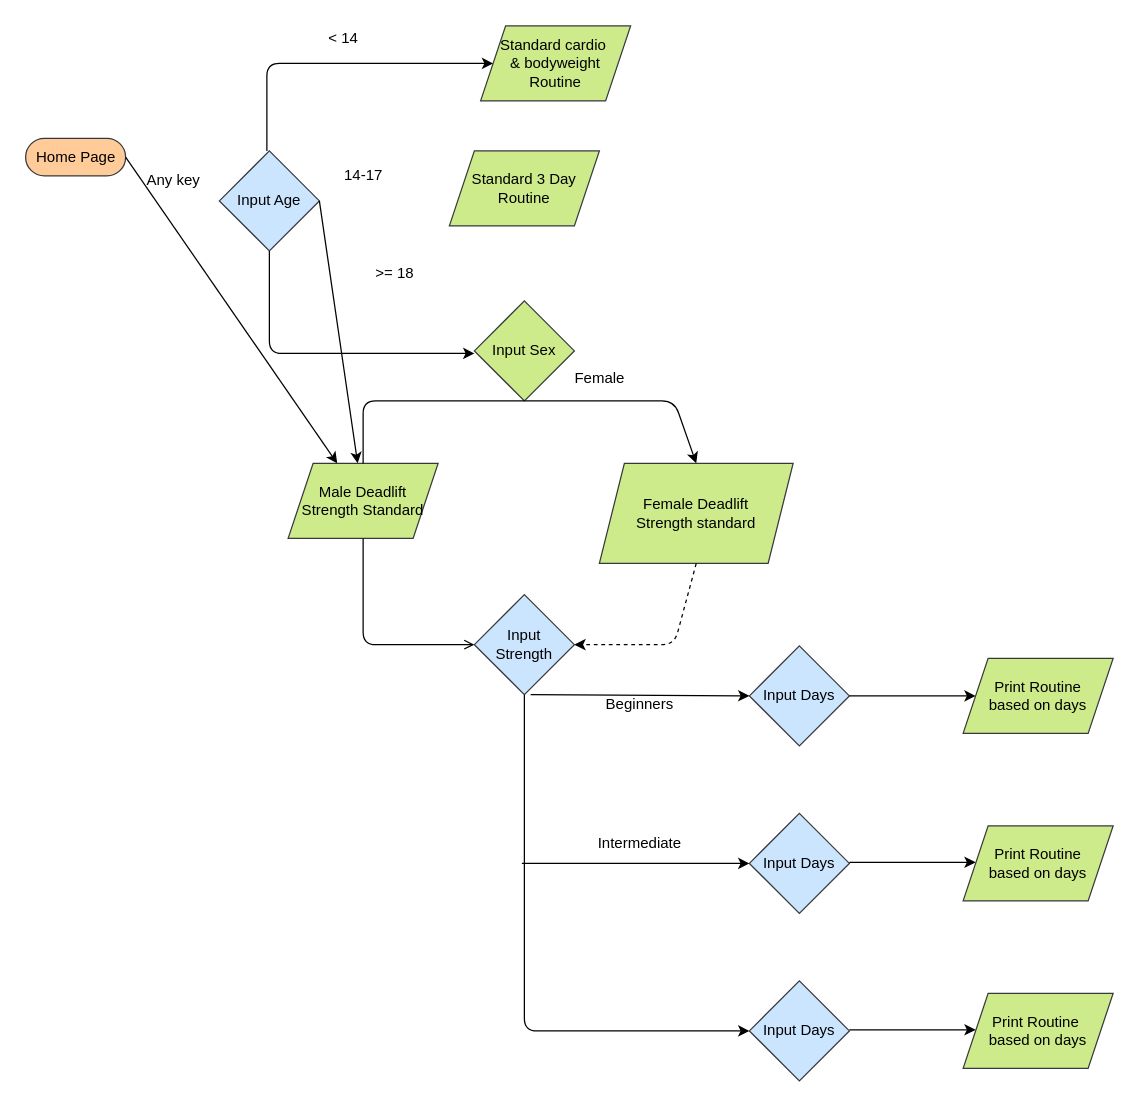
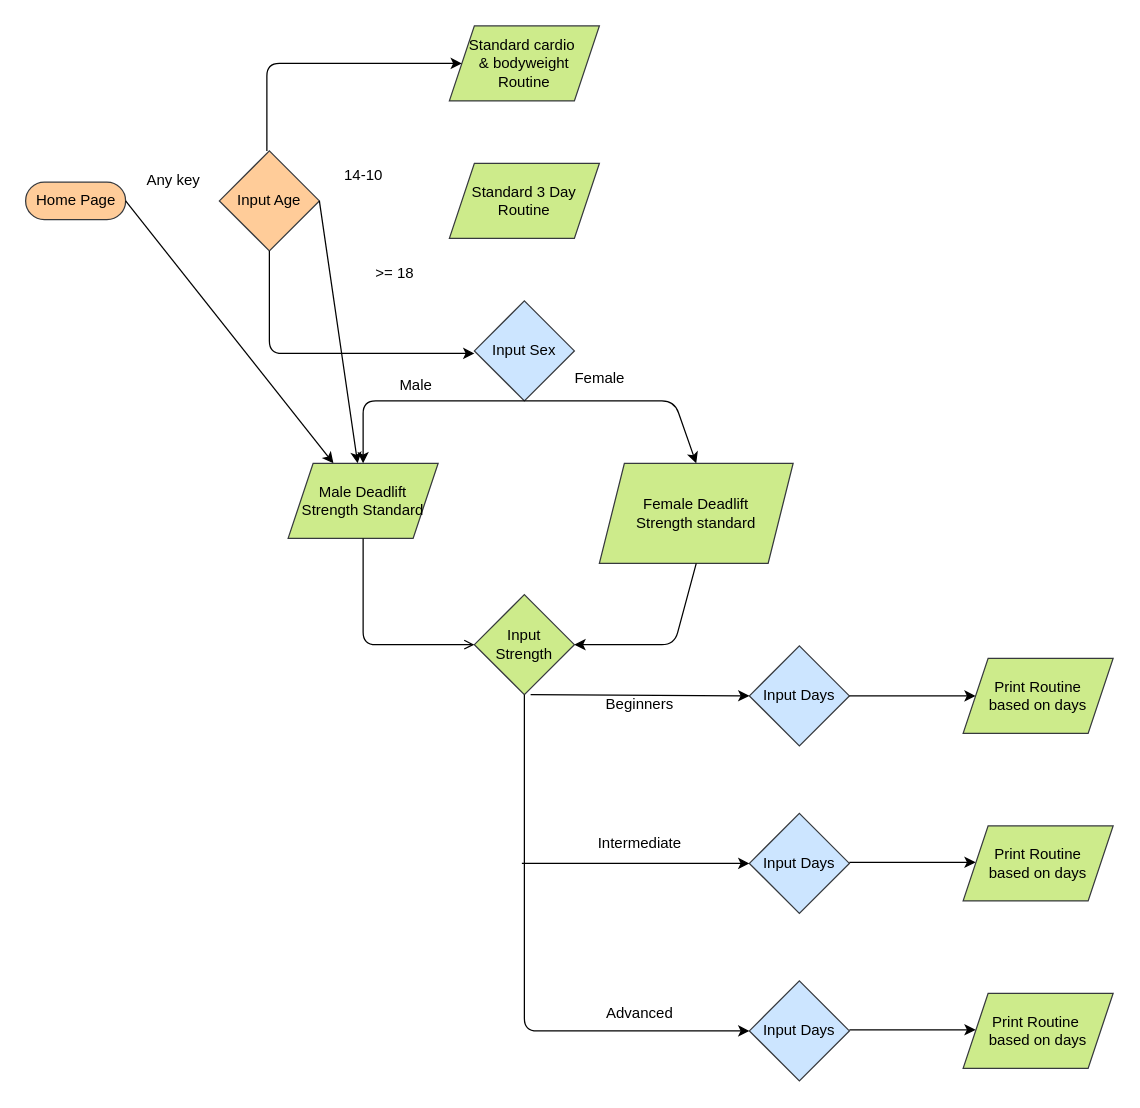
  <mxCell id="0" />
  <mxCell id="1" parent="0" />
- <mxCell id="2" value="Home Page" style="html=1;dashed=0;whitespace=wrap;shape=mxgraph.dfd.start;fillColor=#ffcc99;strokeColor=#36393d;" vertex="1" parent="1"><mxGeometry x="20" y="110" width="80" height="30" as="geometry" /></mxCell>
- <mxCell id="3" value="Input Age" style="rhombus;whiteSpace=wrap;html=1;fillColor=#cce5ff;strokeColor=#36393d;" vertex="1" parent="1"><mxGeometry x="175" y="120" width="80" height="80" as="geometry" /></mxCell>
+ <mxCell id="2" value="Home Page" style="html=1;dashed=0;whitespace=wrap;shape=mxgraph.dfd.start;fillColor=#ffcc99;strokeColor=#36393d;" vertex="1" parent="1"><mxGeometry x="20" y="145" width="80" height="30" as="geometry" /></mxCell>
+ <mxCell id="3" value="Input Age" style="rhombus;whiteSpace=wrap;html=1;fillColor=#ffcc99;strokeColor=#36393d;" vertex="1" parent="1"><mxGeometry x="175" y="120" width="80" height="80" as="geometry" /></mxCell>
  <mxCell id="4" value="" style="endArrow=classic;html=1;exitX=1;exitY=0.5;exitDx=0;exitDy=0;exitPerimeter=0;" edge="1" parent="1" source="2" target="16"><mxGeometry width="50" height="50" relative="1" as="geometry"><mxPoint x="406" y="145" as="sourcePoint" /><mxPoint x="456" y="95" as="targetPoint" /></mxGeometry></mxCell>
  <mxCell id="5" value="Any key" style="text;html=1;align=center;verticalAlign=middle;resizable=0;points=[];autosize=1;strokeColor=none;" vertex="1" parent="1"><mxGeometry x="112" y="135" width="52" height="18" as="geometry" /></mxCell>
- <mxCell id="6" value="Standard 3 Day&lt;br&gt;Routine" style="shape=parallelogram;perimeter=parallelogramPerimeter;whiteSpace=wrap;html=1;fixedSize=1;fillColor=#cdeb8b;strokeColor=#36393d;" vertex="1" parent="1"><mxGeometry x="359" y="120" width="120" height="60" as="geometry" /></mxCell>
- <mxCell id="7" value="Standard cardio&amp;nbsp;&lt;br&gt;&amp;amp; bodyweight&lt;br&gt;Routine" style="shape=parallelogram;perimeter=parallelogramPerimeter;whiteSpace=wrap;html=1;fixedSize=1;fillColor=#cdeb8b;strokeColor=#36393d;" vertex="1" parent="1"><mxGeometry x="384" y="20" width="120" height="60" as="geometry" /></mxCell>
+ <mxCell id="6" value="Standard 3 Day&lt;br&gt;Routine" style="shape=parallelogram;perimeter=parallelogramPerimeter;whiteSpace=wrap;html=1;fixedSize=1;fillColor=#cdeb8b;strokeColor=#36393d;" vertex="1" parent="1"><mxGeometry x="359" y="130" width="120" height="60" as="geometry" /></mxCell>
+ <mxCell id="7" value="Standard cardio&amp;nbsp;&lt;br&gt;&amp;amp; bodyweight&lt;br&gt;Routine" style="shape=parallelogram;perimeter=parallelogramPerimeter;whiteSpace=wrap;html=1;fixedSize=1;fillColor=#cdeb8b;strokeColor=#36393d;" vertex="1" parent="1"><mxGeometry x="359" y="20" width="120" height="60" as="geometry" /></mxCell>
  <mxCell id="8" value="" style="endArrow=classic;html=1;entryX=0;entryY=0.5;entryDx=0;entryDy=0;" edge="1" parent="1" target="7"><mxGeometry width="50" height="50" relative="1" as="geometry"><mxPoint x="213" y="120" as="sourcePoint" /><mxPoint x="263" y="70" as="targetPoint" /><Array as="points"><mxPoint x="213" y="50" /></Array></mxGeometry></mxCell>
  <mxCell id="9" value="" style="endArrow=classic;html=1;exitX=1;exitY=0.5;exitDx=0;exitDy=0;" edge="1" parent="1" source="3" target="16"><mxGeometry width="50" height="50" relative="1" as="geometry"><mxPoint x="402" y="544" as="sourcePoint" /><mxPoint x="452" y="494" as="targetPoint" /></mxGeometry></mxCell>
- <mxCell id="10" value="&amp;lt; 14" style="text;html=1;align=center;verticalAlign=middle;resizable=0;points=[];autosize=1;strokeColor=none;" vertex="1" parent="1"><mxGeometry x="257" y="21" width="34" height="18" as="geometry" /></mxCell>
- <mxCell id="11" value="14-17" style="text;html=1;align=center;verticalAlign=middle;resizable=0;points=[];autosize=1;strokeColor=none;" vertex="1" parent="1"><mxGeometry x="270" y="131" width="40" height="18" as="geometry" /></mxCell>
- <mxCell id="12" value="Input Sex" style="rhombus;whiteSpace=wrap;html=1;fillColor=#cdeb8b;strokeColor=#36393d;" vertex="1" parent="1"><mxGeometry x="379" y="240" width="80" height="80" as="geometry" /></mxCell>
+ <mxCell id="11" value="14-10" style="text;html=1;align=center;verticalAlign=middle;resizable=0;points=[];autosize=1;strokeColor=none;" vertex="1" parent="1"><mxGeometry x="270" y="131" width="40" height="18" as="geometry" /></mxCell>
+ <mxCell id="12" value="Input Sex" style="rhombus;whiteSpace=wrap;html=1;fillColor=#cce5ff;strokeColor=#36393d;" vertex="1" parent="1"><mxGeometry x="379" y="240" width="80" height="80" as="geometry" /></mxCell>
  <mxCell id="13" value="" style="endArrow=classic;html=1;exitX=0.5;exitY=1;exitDx=0;exitDy=0;entryX=0;entryY=0.525;entryDx=0;entryDy=0;entryPerimeter=0;" edge="1" parent="1" source="3" target="12"><mxGeometry width="50" height="50" relative="1" as="geometry"><mxPoint x="402" y="522" as="sourcePoint" /><mxPoint x="452" y="472" as="targetPoint" /><Array as="points"><mxPoint x="215" y="282" /></Array></mxGeometry></mxCell>
  <mxCell id="14" value="&amp;gt;= 18" style="text;html=1;align=center;verticalAlign=middle;resizable=0;points=[];autosize=1;strokeColor=none;" vertex="1" parent="1"><mxGeometry x="295" y="209" width="40" height="18" as="geometry" /></mxCell>
  <mxCell id="15" value="Female Deadlift&lt;br&gt;Strength standard" style="shape=parallelogram;perimeter=parallelogramPerimeter;whiteSpace=wrap;html=1;fixedSize=1;fillColor=#cdeb8b;strokeColor=#36393d;" vertex="1" parent="1"><mxGeometry x="479" y="370" width="155" height="80" as="geometry" /></mxCell>
  <mxCell id="16" value="Male Deadlift&lt;br&gt;Strength Standard" style="shape=parallelogram;perimeter=parallelogramPerimeter;whiteSpace=wrap;html=1;fixedSize=1;fillColor=#cdeb8b;strokeColor=#36393d;" vertex="1" parent="1"><mxGeometry x="230" y="370" width="120" height="60" as="geometry" /></mxCell>
  <mxCell id="17" value="" style="endArrow=classic;html=1;exitX=0.5;exitY=1;exitDx=0;exitDy=0;entryX=0.5;entryY=0;entryDx=0;entryDy=0;" edge="1" parent="1" source="12" target="15"><mxGeometry width="50" height="50" relative="1" as="geometry"><mxPoint x="402" y="522" as="sourcePoint" /><mxPoint x="452" y="472" as="targetPoint" /><Array as="points"><mxPoint x="539" y="320" /></Array></mxGeometry></mxCell>
- <mxCell id="18" value="" style="endArrow=none;html=1;exitX=0.5;exitY=1;exitDx=0;exitDy=0;entryX=0.5;entryY=0;entryDx=0;entryDy=0;" edge="1" parent="1" source="12" target="16"><mxGeometry width="50" height="50" relative="1" as="geometry"><mxPoint x="402" y="522" as="sourcePoint" /><mxPoint x="309" y="515" as="targetPoint" /><Array as="points"><mxPoint x="290" y="320" /></Array></mxGeometry></mxCell>
+ <mxCell id="18" value="" style="endArrow=classic;html=1;exitX=0.5;exitY=1;exitDx=0;exitDy=0;entryX=0.5;entryY=0;entryDx=0;entryDy=0;" edge="1" parent="1" source="12" target="16"><mxGeometry width="50" height="50" relative="1" as="geometry"><mxPoint x="402" y="522" as="sourcePoint" /><mxPoint x="309" y="515" as="targetPoint" /><Array as="points"><mxPoint x="290" y="320" /></Array></mxGeometry></mxCell>
+ <mxCell id="19" value="Male" style="text;html=1;align=center;verticalAlign=middle;resizable=0;points=[];autosize=1;strokeColor=none;" vertex="1" parent="1"><mxGeometry x="314" y="299" width="36" height="18" as="geometry" /></mxCell>
  <mxCell id="20" value="Female" style="text;html=1;align=center;verticalAlign=middle;resizable=0;points=[];autosize=1;strokeColor=none;" vertex="1" parent="1"><mxGeometry x="454" y="293" width="50" height="18" as="geometry" /></mxCell>
- <mxCell id="21" value="Input&lt;br&gt;Strength" style="rhombus;whiteSpace=wrap;html=1;fillColor=#cce5ff;strokeColor=#36393d;" vertex="1" parent="1"><mxGeometry x="379" y="475" width="80" height="80" as="geometry" /></mxCell>
- <mxCell id="22" value="" style="endArrow=classic;html=1;exitX=0.5;exitY=1;exitDx=0;exitDy=0;entryX=1;entryY=0.5;entryDx=0;entryDy=0;dashed=1;" edge="1" parent="1" source="15" target="21"><mxGeometry width="50" height="50" relative="1" as="geometry"><mxPoint x="402" y="509" as="sourcePoint" /><mxPoint x="452" y="459" as="targetPoint" /><Array as="points"><mxPoint x="539" y="515" /></Array></mxGeometry></mxCell>
+ <mxCell id="21" value="Input&lt;br&gt;Strength" style="rhombus;whiteSpace=wrap;html=1;fillColor=#cdeb8b;strokeColor=#36393d;" vertex="1" parent="1"><mxGeometry x="379" y="475" width="80" height="80" as="geometry" /></mxCell>
+ <mxCell id="22" value="" style="endArrow=classic;html=1;exitX=0.5;exitY=1;exitDx=0;exitDy=0;entryX=1;entryY=0.5;entryDx=0;entryDy=0;" edge="1" parent="1" source="15" target="21"><mxGeometry width="50" height="50" relative="1" as="geometry"><mxPoint x="402" y="509" as="sourcePoint" /><mxPoint x="452" y="459" as="targetPoint" /><Array as="points"><mxPoint x="539" y="515" /></Array></mxGeometry></mxCell>
  <mxCell id="23" value="" style="endArrow=open;html=1;exitX=0.5;exitY=1;exitDx=0;exitDy=0;entryX=0;entryY=0.5;entryDx=0;entryDy=0;" edge="1" parent="1" source="16" target="21"><mxGeometry width="50" height="50" relative="1" as="geometry"><mxPoint x="402" y="509" as="sourcePoint" /><mxPoint x="452" y="459" as="targetPoint" /><Array as="points"><mxPoint x="290" y="515" /></Array></mxGeometry></mxCell>
  <mxCell id="24" value="Input Days" style="rhombus;whiteSpace=wrap;html=1;fillColor=#cce5ff;strokeColor=#36393d;" vertex="1" parent="1"><mxGeometry x="599" y="784" width="80" height="80" as="geometry" /></mxCell>
  <mxCell id="25" value="Input Days" style="rhombus;whiteSpace=wrap;html=1;fillColor=#cce5ff;strokeColor=#36393d;" vertex="1" parent="1"><mxGeometry x="599" y="650" width="80" height="80" as="geometry" /></mxCell>
  <mxCell id="26" value="Input Days" style="rhombus;whiteSpace=wrap;html=1;fillColor=#cce5ff;strokeColor=#36393d;" vertex="1" parent="1"><mxGeometry x="599" y="516" width="80" height="80" as="geometry" /></mxCell>
  <mxCell id="27" value="" style="endArrow=classic;html=1;exitX=0.5;exitY=1;exitDx=0;exitDy=0;entryX=0;entryY=0.5;entryDx=0;entryDy=0;" edge="1" parent="1" source="21" target="24"><mxGeometry width="50" height="50" relative="1" as="geometry"><mxPoint x="402" y="501" as="sourcePoint" /><mxPoint x="452" y="451" as="targetPoint" /><Array as="points"><mxPoint x="419" y="824" /></Array></mxGeometry></mxCell>
  <mxCell id="28" value="" style="endArrow=classic;html=1;entryX=0;entryY=0.5;entryDx=0;entryDy=0;" edge="1" parent="1" target="25"><mxGeometry width="50" height="50" relative="1" as="geometry"><mxPoint x="417" y="690" as="sourcePoint" /><mxPoint x="452" y="451" as="targetPoint" /></mxGeometry></mxCell>
  <mxCell id="29" value="" style="endArrow=classic;html=1;entryX=0;entryY=0.5;entryDx=0;entryDy=0;" edge="1" parent="1" target="26"><mxGeometry width="50" height="50" relative="1" as="geometry"><mxPoint x="424" y="555" as="sourcePoint" /><mxPoint x="452" y="451" as="targetPoint" /></mxGeometry></mxCell>
  <mxCell id="30" value="Beginners" style="text;html=1;align=center;verticalAlign=middle;resizable=0;points=[];autosize=1;strokeColor=none;" vertex="1" parent="1"><mxGeometry x="479" y="554" width="64" height="18" as="geometry" /></mxCell>
  <mxCell id="31" value="Intermediate" style="text;html=1;align=center;verticalAlign=middle;resizable=0;points=[];autosize=1;strokeColor=none;" vertex="1" parent="1"><mxGeometry x="473" y="665" width="76" height="18" as="geometry" /></mxCell>
+ <mxCell id="32" value="Advanced" style="text;html=1;align=center;verticalAlign=middle;resizable=0;points=[];autosize=1;strokeColor=none;" vertex="1" parent="1"><mxGeometry x="479" y="801" width="64" height="18" as="geometry" /></mxCell>
  <mxCell id="33" value="Print Routine&lt;br&gt;based on days" style="shape=parallelogram;perimeter=parallelogramPerimeter;whiteSpace=wrap;html=1;fixedSize=1;fillColor=#cdeb8b;strokeColor=#36393d;" vertex="1" parent="1"><mxGeometry x="770" y="526" width="120" height="60" as="geometry" /></mxCell>
  <mxCell id="34" value="Print Routine&lt;br&gt;based on days" style="shape=parallelogram;perimeter=parallelogramPerimeter;whiteSpace=wrap;html=1;fixedSize=1;fillColor=#cdeb8b;strokeColor=#36393d;" vertex="1" parent="1"><mxGeometry x="770" y="660" width="120" height="60" as="geometry" /></mxCell>
  <mxCell id="35" value="Print Routine&amp;nbsp;&lt;br&gt;based on days" style="shape=parallelogram;perimeter=parallelogramPerimeter;whiteSpace=wrap;html=1;fixedSize=1;fillColor=#cdeb8b;strokeColor=#36393d;" vertex="1" parent="1"><mxGeometry x="770" y="794" width="120" height="60" as="geometry" /></mxCell>
  <mxCell id="36" value="" style="endArrow=classic;html=1;exitX=1;exitY=0.5;exitDx=0;exitDy=0;entryX=0;entryY=0.5;entryDx=0;entryDy=0;" edge="1" parent="1" source="26" target="33"><mxGeometry width="50" height="50" relative="1" as="geometry"><mxPoint x="402" y="501" as="sourcePoint" /><mxPoint x="452" y="451" as="targetPoint" /></mxGeometry></mxCell>
  <mxCell id="37" value="" style="endArrow=classic;html=1;exitX=1;exitY=0.5;exitDx=0;exitDy=0;entryX=0;entryY=0.5;entryDx=0;entryDy=0;" edge="1" parent="1"><mxGeometry width="50" height="50" relative="1" as="geometry"><mxPoint x="679" y="689.17" as="sourcePoint" /><mxPoint x="780" y="689.17" as="targetPoint" /></mxGeometry></mxCell>
  <mxCell id="38" value="" style="endArrow=classic;html=1;exitX=1;exitY=0.5;exitDx=0;exitDy=0;entryX=0;entryY=0.5;entryDx=0;entryDy=0;" edge="1" parent="1"><mxGeometry width="50" height="50" relative="1" as="geometry"><mxPoint x="679" y="823.17" as="sourcePoint" /><mxPoint x="780" y="823.17" as="targetPoint" /></mxGeometry></mxCell>
